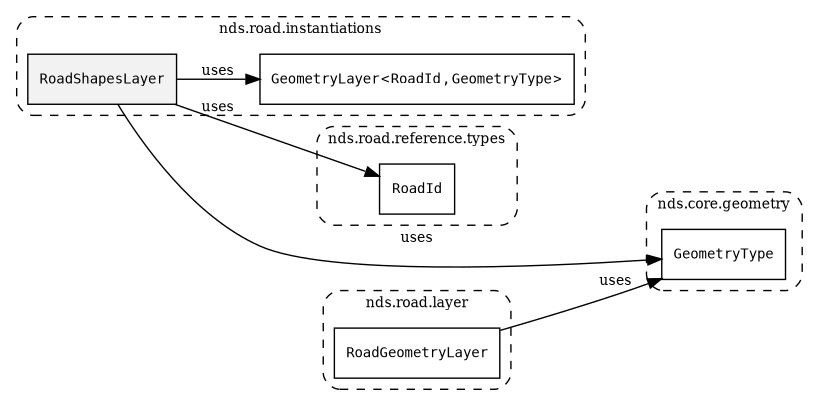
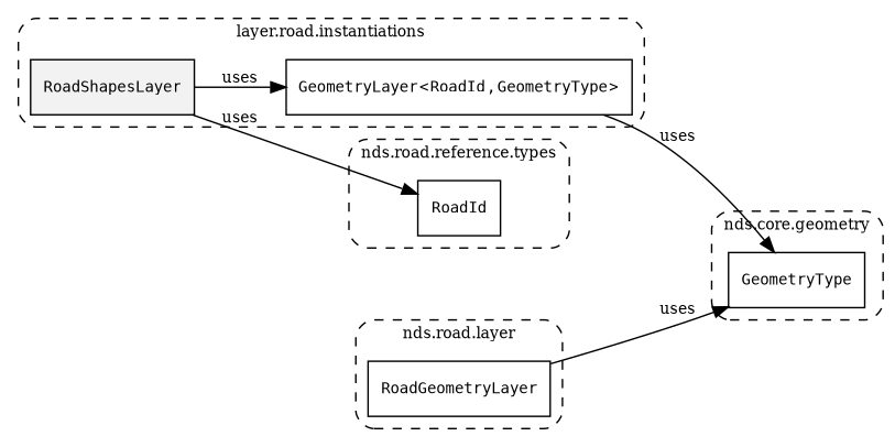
  digraph {
    fontsize=10
    rankdir=LR
    node [fontsize=10 shape=box]
    edge [fontsize=10]
    n1 [fillcolor="#0000000D" label=<<font face="monospace"><table align="center" border="0" cellspacing="0" cellpadding="0"><tr><td href="../../../content/packages/nds.road.instantiations.html#InstantiateType-RoadShapesLayer" title="InstantiateType defined in nds.road.instantiations">RoadShapesLayer</td></tr></table></font>> style=filled]
    n2 [label=<<font face="monospace"><table align="center" border="0" cellspacing="0" cellpadding="0"><tr><td href="../../../content/packages/nds.core.geometry.html#Structure-GeometryLayer" title="Structure defined in nds.core.geometry">GeometryLayer</td><td>&lt;</td><td><table align="center" border="0" cellspacing="0" cellpadding="0"><tr><td href="../../../content/packages/nds.road.reference.types.html#Subtype-RoadId" title="Subtype defined in nds.road.reference.types">RoadId</td></tr></table></td><td>,</td><td><table align="center" border="0" cellspacing="0" cellpadding="0"><tr><td href="../../../content/packages/nds.core.geometry.html#Subtype-GeometryType" title="Subtype defined in nds.core.geometry">GeometryType</td></tr></table></td><td>&gt;</td></tr></table></font>>]
    n3 [label=<<font face="monospace"><table align="center" border="0" cellspacing="0" cellpadding="0"><tr><td href="../../../content/packages/nds.road.reference.types.html#Subtype-RoadId" title="Subtype defined in nds.road.reference.types">RoadId</td></tr></table></font>>]
    n4 [label=<<font face="monospace"><table align="center" border="0" cellspacing="0" cellpadding="0"><tr><td href="../../../content/packages/nds.core.geometry.html#Subtype-GeometryType" title="Subtype defined in nds.core.geometry">GeometryType</td></tr></table></font>>]
    n5 [label=<<font face="monospace"><table align="center" border="0" cellspacing="0" cellpadding="0"><tr><td href="../../../content/packages/nds.road.layer.html#Structure-RoadGeometryLayer" title="Structure defined in nds.road.layer">RoadGeometryLayer</td></tr></table></font>>]
    subgraph cluster_1 {
-     label="nds.road.instantiations"
+     label="layer.road.instantiations"
      style="dashed, rounded"
      n1
      n2
    }
    subgraph cluster_2 {
      label="nds.road.reference.types"
      style="dashed, rounded"
      n3
    }
    subgraph cluster_3 {
      label="nds.core.geometry"
      style="dashed, rounded"
      n4
    }
    subgraph cluster_4 {
      label="nds.road.layer"
      style="dashed, rounded"
      n5
    }
    n1 -> n2 [label=uses]
    n1 -> n3 [label=uses]
-   n1 -> n4 [label=uses]
+   n2 -> n4 [label=uses]
    n5 -> n4 [label=uses]
  }
